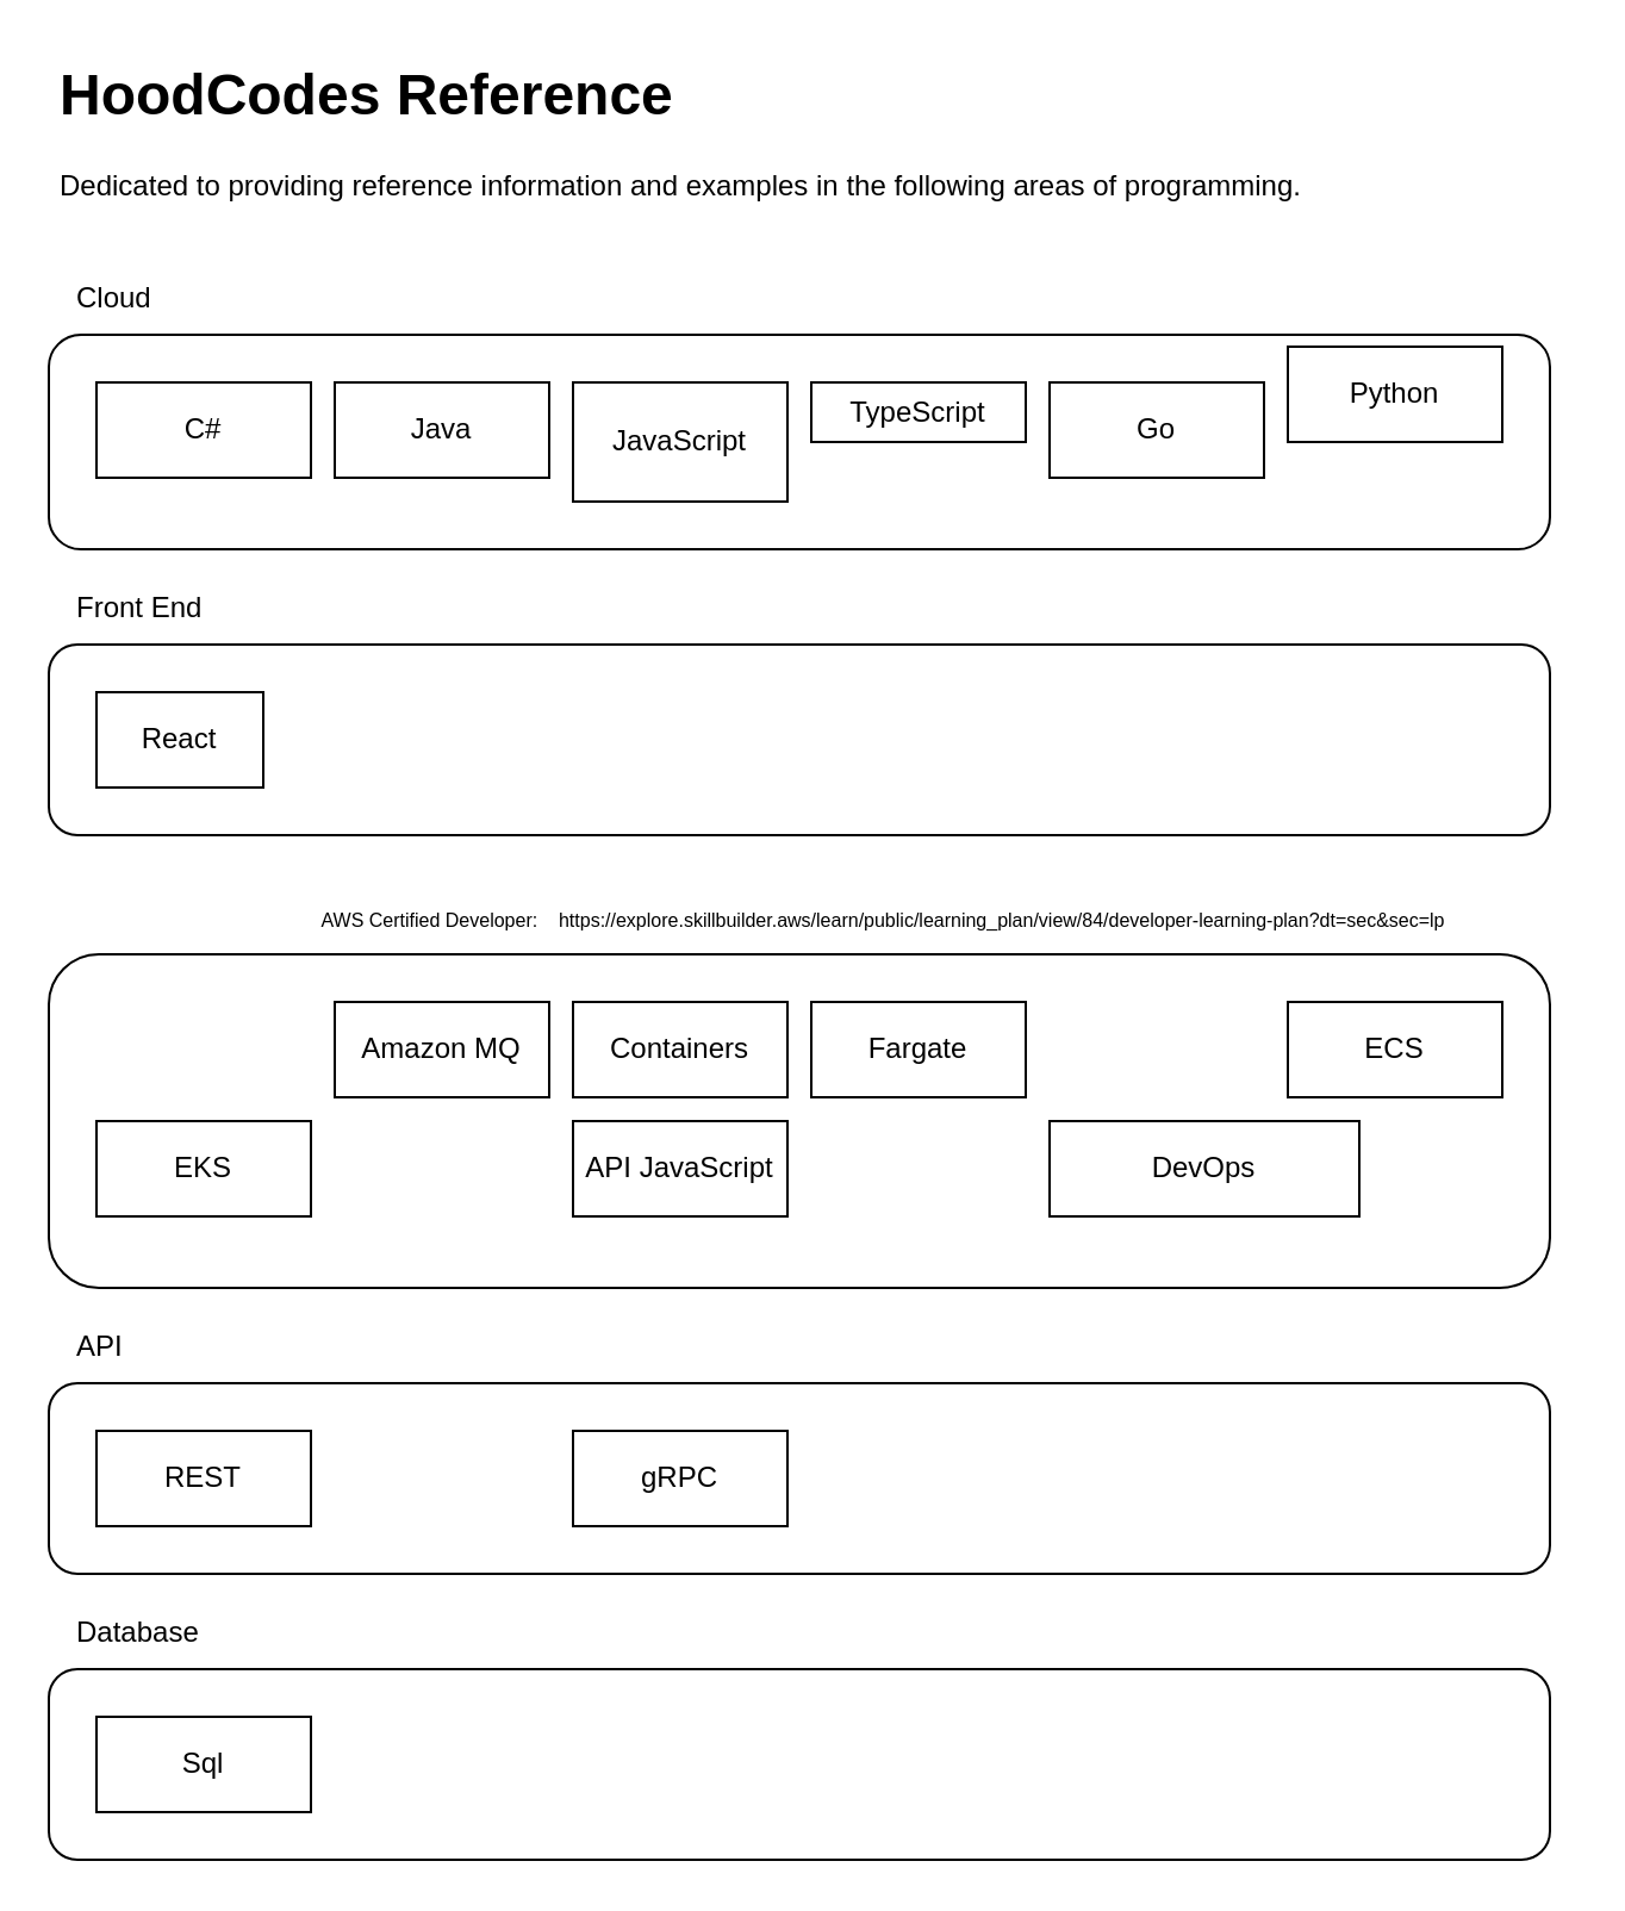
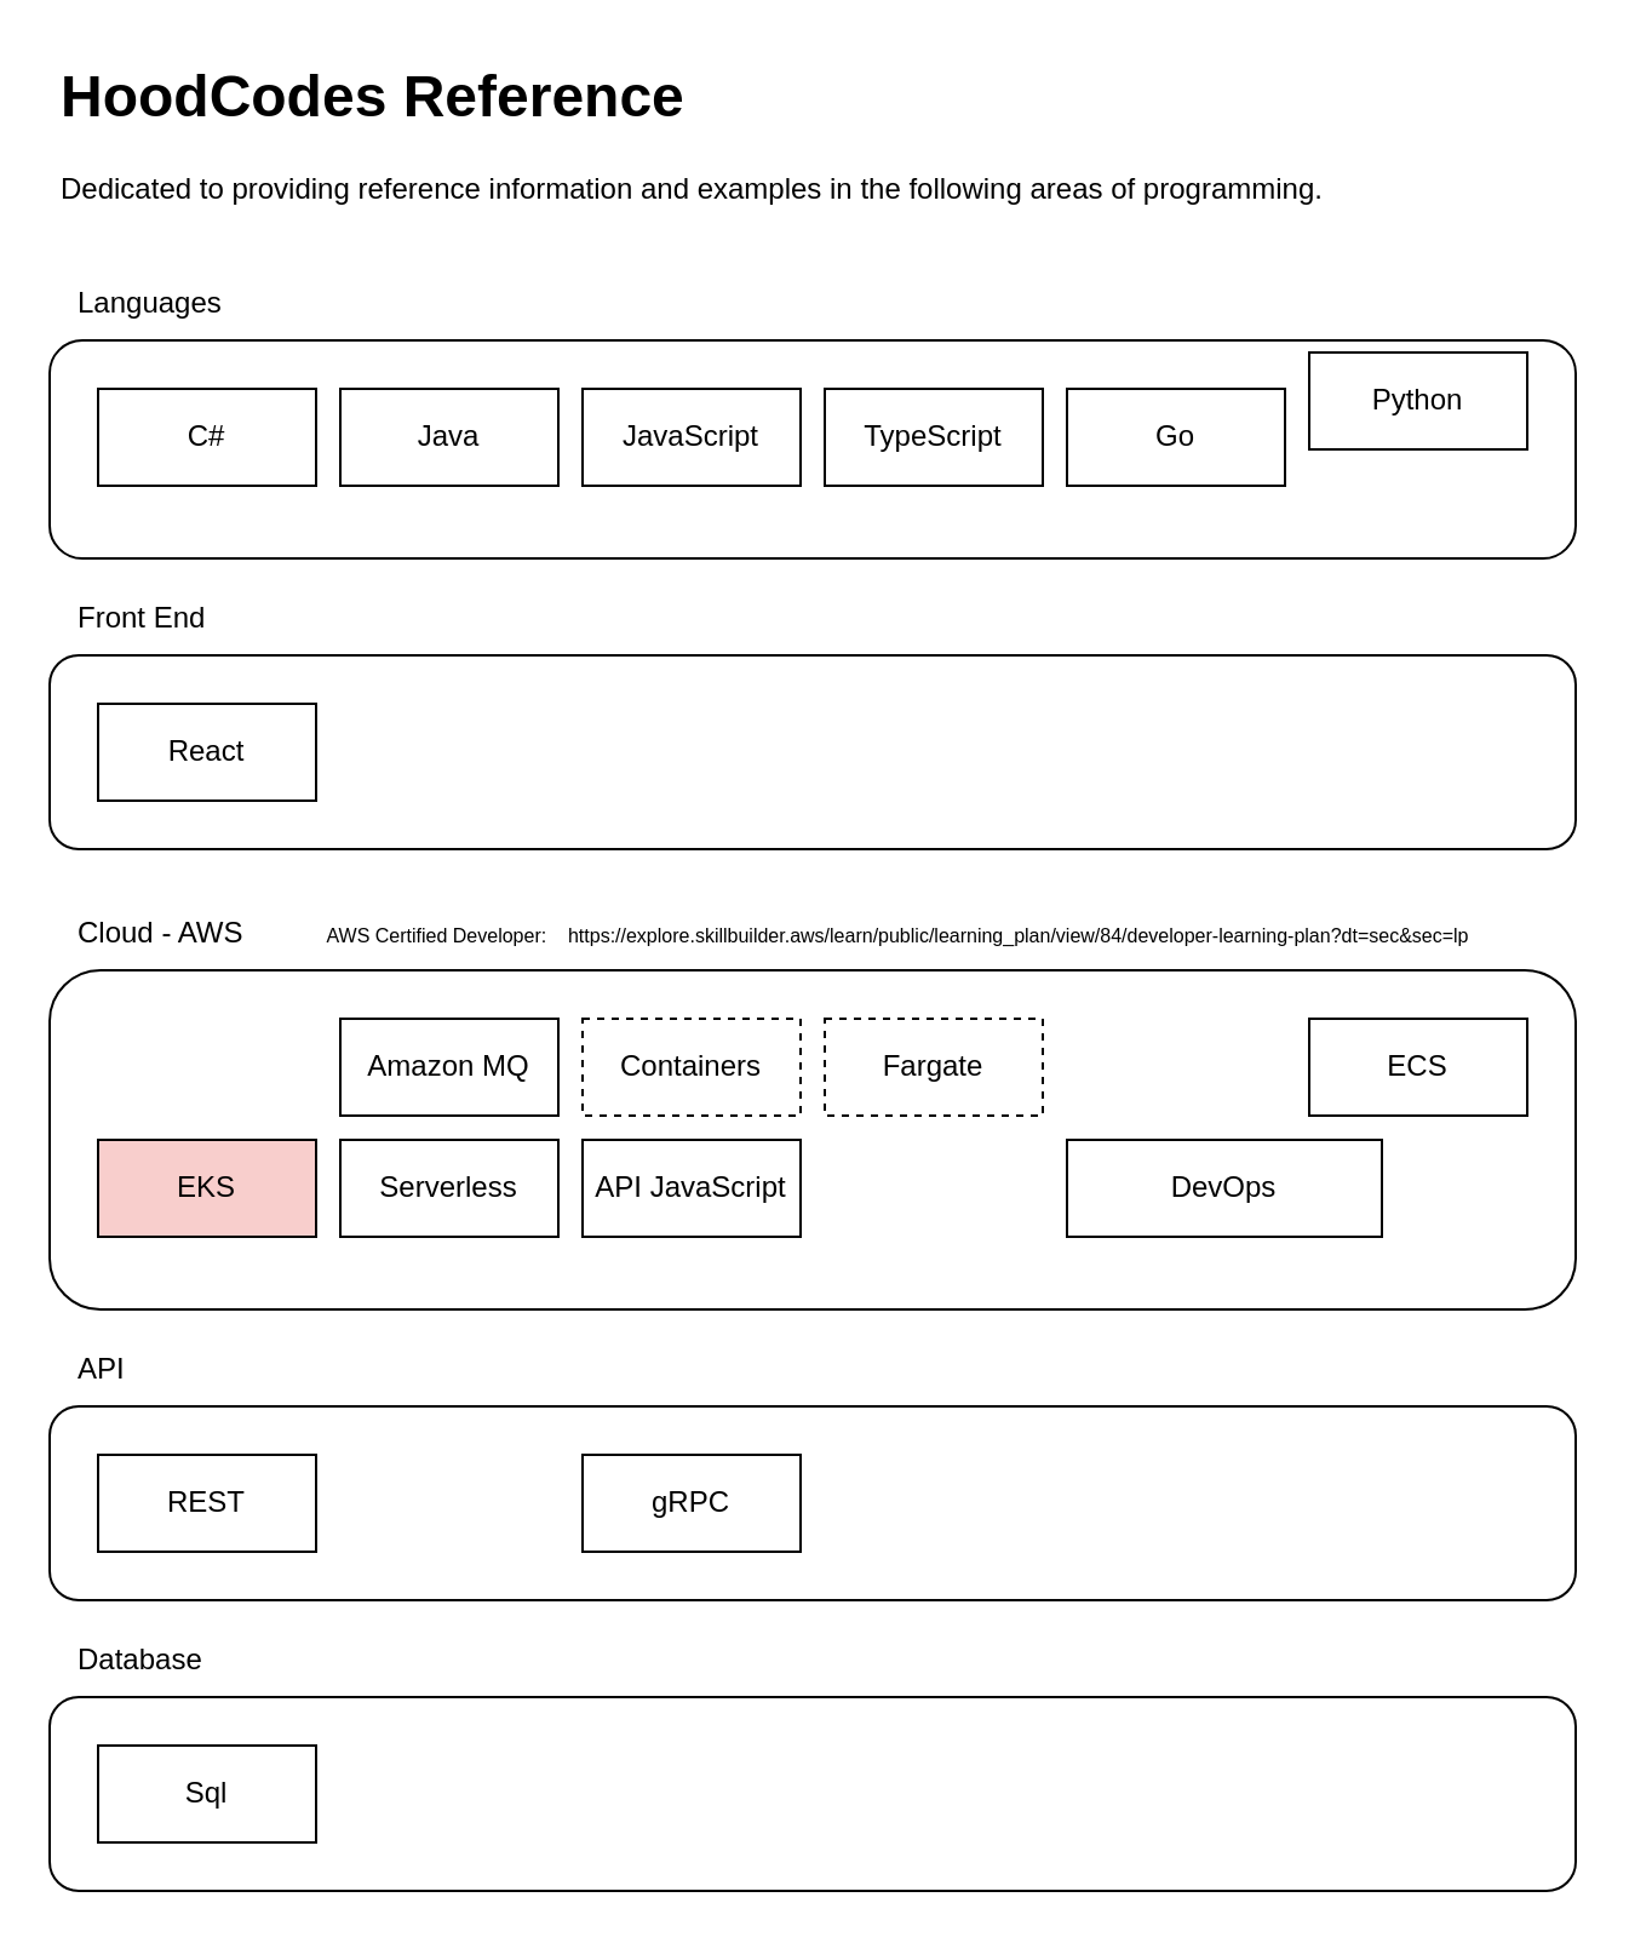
  <mxCell id="0" />
  <mxCell id="1" parent="0" />
  <mxCell id="2" value="" style="rounded=1;whiteSpace=wrap;html=1;" parent="1" vertex="1"><mxGeometry x="20" y="140" width="630" height="90" as="geometry" /></mxCell>
  <mxCell id="3" value="&lt;h1&gt;HoodCodes Reference&lt;/h1&gt;&lt;p&gt;Dedicated to providing reference information and examples in the following areas of programming.&amp;nbsp;&lt;/p&gt;" style="text;html=1;spacing=5;spacingTop=-20;whiteSpace=wrap;overflow=hidden;rounded=0;" parent="1" vertex="1"><mxGeometry x="20" y="20" width="640" height="80" as="geometry" /></mxCell>
- <mxCell id="4" value="Cloud" style="text;html=1;strokeColor=none;fillColor=none;align=left;verticalAlign=middle;whiteSpace=wrap;rounded=0;" parent="1" vertex="1"><mxGeometry x="30" y="110" width="60" height="30" as="geometry" /></mxCell>
+ <mxCell id="4" value="Languages" style="text;html=1;strokeColor=none;fillColor=none;align=left;verticalAlign=middle;whiteSpace=wrap;rounded=0;" parent="1" vertex="1"><mxGeometry x="30" y="110" width="60" height="30" as="geometry" /></mxCell>
  <mxCell id="5" value="" style="rounded=1;whiteSpace=wrap;html=1;" parent="1" vertex="1"><mxGeometry x="20" y="580" width="630" height="80" as="geometry" /></mxCell>
  <mxCell id="6" value="REST" style="rounded=0;whiteSpace=wrap;html=1;" parent="1" vertex="1"><mxGeometry x="40" y="600" width="90" height="40" as="geometry" /></mxCell>
  <mxCell id="7" value="gRPC" style="rounded=0;whiteSpace=wrap;html=1;" parent="1" vertex="1"><mxGeometry x="240" y="600" width="90" height="40" as="geometry" /></mxCell>
  <mxCell id="8" value="C#" style="rounded=0;whiteSpace=wrap;html=1;" parent="1" vertex="1"><mxGeometry x="40" y="160" width="90" height="40" as="geometry" /></mxCell>
  <mxCell id="9" value="Java" style="rounded=0;whiteSpace=wrap;html=1;" parent="1" vertex="1"><mxGeometry x="140" y="160" width="90" height="40" as="geometry" /></mxCell>
- <mxCell id="10" value="JavaScript" style="rounded=0;whiteSpace=wrap;html=1;" parent="1" vertex="1"><mxGeometry x="240" y="160" width="90" height="50" as="geometry" /></mxCell>
+ <mxCell id="10" value="JavaScript" style="rounded=0;whiteSpace=wrap;html=1;" parent="1" vertex="1"><mxGeometry x="240" y="160" width="90" height="40" as="geometry" /></mxCell>
  <mxCell id="11" value="Go" style="rounded=0;whiteSpace=wrap;html=1;" parent="1" vertex="1"><mxGeometry x="440" y="160" width="90" height="40" as="geometry" /></mxCell>
- <mxCell id="12" value="TypeScript" style="rounded=0;whiteSpace=wrap;html=1;" parent="1" vertex="1"><mxGeometry x="340" y="160" width="90" height="25" as="geometry" /></mxCell>
+ <mxCell id="12" value="TypeScript" style="rounded=0;whiteSpace=wrap;html=1;" parent="1" vertex="1"><mxGeometry x="340" y="160" width="90" height="40" as="geometry" /></mxCell>
  <mxCell id="13" value="Python" style="rounded=0;whiteSpace=wrap;html=1;" parent="1" vertex="1"><mxGeometry x="540" y="145" width="90" height="40" as="geometry" /></mxCell>
  <mxCell id="14" value="API" style="text;html=1;strokeColor=none;fillColor=none;align=left;verticalAlign=middle;whiteSpace=wrap;rounded=0;" parent="1" vertex="1"><mxGeometry x="30" y="550" width="60" height="30" as="geometry" /></mxCell>
  <mxCell id="15" value="" style="rounded=1;whiteSpace=wrap;html=1;" parent="1" vertex="1"><mxGeometry x="20" y="400" width="630" height="140" as="geometry" /></mxCell>
+ <mxCell id="16" value="Cloud - AWS" style="text;html=1;strokeColor=none;fillColor=none;align=left;verticalAlign=middle;whiteSpace=wrap;rounded=0;" parent="1" vertex="1"><mxGeometry x="30" y="370" width="80" height="30" as="geometry" /></mxCell>
  <mxCell id="17" value="" style="rounded=1;whiteSpace=wrap;html=1;" parent="1" vertex="1"><mxGeometry x="20" y="270" width="630" height="80" as="geometry" /></mxCell>
  <mxCell id="18" value="Amazon MQ" style="rounded=0;whiteSpace=wrap;html=1;" parent="1" vertex="1"><mxGeometry x="140" y="420" width="90" height="40" as="geometry" /></mxCell>
- <mxCell id="19" value="Fargate" style="rounded=0;whiteSpace=wrap;html=1;" parent="1" vertex="1"><mxGeometry x="340" y="420" width="90" height="40" as="geometry" /></mxCell>
- <mxCell id="20" value="Containers" style="rounded=0;whiteSpace=wrap;html=1;" parent="1" vertex="1"><mxGeometry x="240" y="420" width="90" height="40" as="geometry" /></mxCell>
+ <mxCell id="19" value="Fargate" style="rounded=0;whiteSpace=wrap;html=1;dashed=1;" parent="1" vertex="1"><mxGeometry x="340" y="420" width="90" height="40" as="geometry" /></mxCell>
+ <mxCell id="20" value="Containers" style="rounded=0;whiteSpace=wrap;html=1;dashed=1;" parent="1" vertex="1"><mxGeometry x="240" y="420" width="90" height="40" as="geometry" /></mxCell>
  <mxCell id="21" value="Front End" style="text;html=1;strokeColor=none;fillColor=none;align=left;verticalAlign=middle;whiteSpace=wrap;rounded=0;" parent="1" vertex="1"><mxGeometry x="30" y="240" width="60" height="30" as="geometry" /></mxCell>
  <mxCell id="22" value="" style="rounded=1;whiteSpace=wrap;html=1;" parent="1" vertex="1"><mxGeometry x="20" y="700" width="630" height="80" as="geometry" /></mxCell>
  <mxCell id="23" value="Sql" style="rounded=0;whiteSpace=wrap;html=1;" parent="1" vertex="1"><mxGeometry x="40" y="720" width="90" height="40" as="geometry" /></mxCell>
  <mxCell id="24" value="Database" style="text;html=1;strokeColor=none;fillColor=none;align=left;verticalAlign=middle;whiteSpace=wrap;rounded=0;" parent="1" vertex="1"><mxGeometry x="30" y="670" width="60" height="30" as="geometry" /></mxCell>
- <mxCell id="25" value="EKS" style="rounded=0;whiteSpace=wrap;html=1;" parent="1" vertex="1"><mxGeometry x="40" y="470" width="90" height="40" as="geometry" /></mxCell>
+ <mxCell id="25" value="EKS" style="rounded=0;whiteSpace=wrap;html=1;fillColor=#f8cecc;" parent="1" vertex="1"><mxGeometry x="40" y="470" width="90" height="40" as="geometry" /></mxCell>
+ <mxCell id="26" value="Serverless" style="rounded=0;whiteSpace=wrap;html=1;" parent="1" vertex="1"><mxGeometry x="140" y="470" width="90" height="40" as="geometry" /></mxCell>
  <mxCell id="27" value="API JavaScript" style="rounded=0;whiteSpace=wrap;html=1;" parent="1" vertex="1"><mxGeometry x="240" y="470" width="90" height="40" as="geometry" /></mxCell>
  <mxCell id="28" value="DevOps" style="rounded=0;whiteSpace=wrap;html=1;" parent="1" vertex="1"><mxGeometry x="440" y="470" width="130" height="40" as="geometry" /></mxCell>
- <mxCell id="29" value="React" style="rounded=0;whiteSpace=wrap;html=1;" parent="1" vertex="1"><mxGeometry x="40" y="290" width="70" height="40" as="geometry" /></mxCell>
+ <mxCell id="29" value="React" style="rounded=0;whiteSpace=wrap;html=1;" parent="1" vertex="1"><mxGeometry x="40" y="290" width="90" height="40" as="geometry" /></mxCell>
  <mxCell id="30" value="ECS" style="rounded=0;whiteSpace=wrap;html=1;" parent="1" vertex="1"><mxGeometry x="540" y="420" width="90" height="40" as="geometry" /></mxCell>
  <mxCell id="31" value="&lt;font style=&quot;font-size: 8px&quot;&gt;AWS Certified Developer:&amp;nbsp; &amp;nbsp; https://explore.skillbuilder.aws/learn/public/learning_plan/view/84/developer-learning-plan?dt=sec&amp;amp;sec=lp&lt;/font&gt;" style="text;html=1;strokeColor=none;fillColor=none;align=center;verticalAlign=middle;whiteSpace=wrap;rounded=0;" parent="1" vertex="1"><mxGeometry x="121" y="370" width="499" height="30" as="geometry" /></mxCell>
